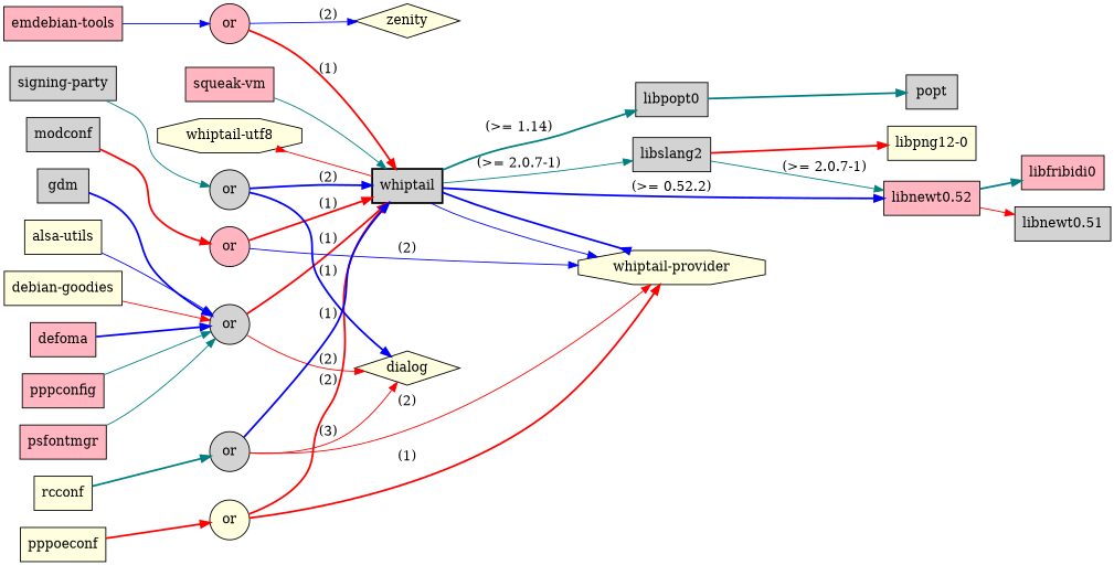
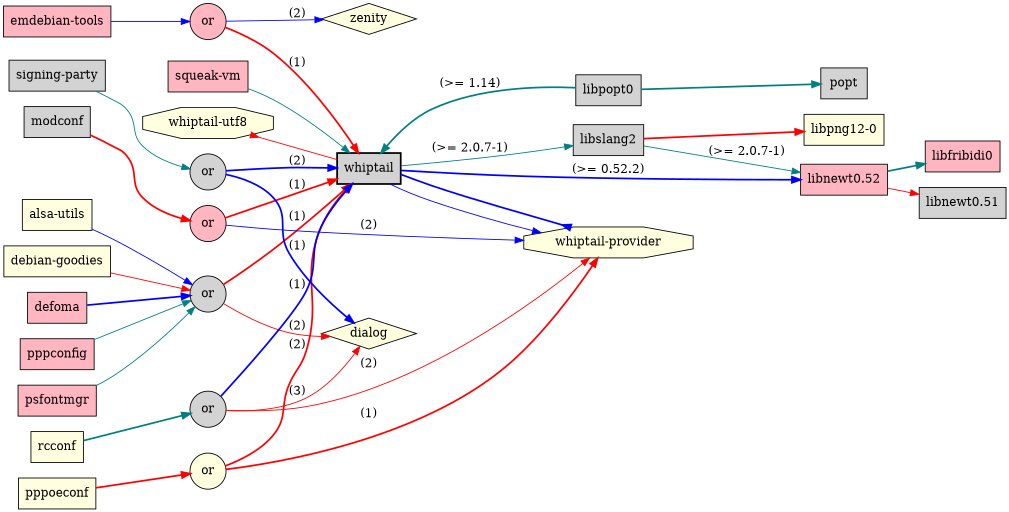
  digraph {
    rankdir=LR
    node [fillcolor=lightgrey shape=box style=filled]
    edge [color=red style=bold]
    whiptail [style="setlinewidth(2),filled"]
    "libnewt0.52" [fillcolor=lightpink]
    libslang2
    libpopt0
    "whiptail-provider" [fillcolor=lightyellow shape=octagon]
    libfribidi0 [fillcolor=lightpink]
    "libnewt0.51"
    "libpng12-0" [fillcolor=lightyellow]
    popt
    "whiptail-utf8" [fillcolor=lightyellow shape=octagon]
    n11 [label=or shape=circle]
    dialog [fillcolor=lightyellow shape=diamond]
    "alsa-utils" [fillcolor=lightyellow]
    "debian-goodies" [fillcolor=lightyellow]
    defoma [fillcolor=lightpink]
    n16 [fillcolor=lightpink label=or shape=circle]
    zenity [fillcolor=lightyellow shape=diamond]
    "emdebian-tools" [fillcolor=lightpink]
    n19 [fillcolor=lightpink label=or shape=circle]
    modconf
    pppconfig [fillcolor=lightpink]
    n22 [fillcolor=lightyellow label=or shape=circle]
    pppoeconf [fillcolor=lightyellow]
    psfontmgr [fillcolor=lightpink]
    n25 [label=or shape=circle]
    rcconf [fillcolor=lightyellow]
    "squeak-vm" [fillcolor=lightpink]
-   gdm
    n29 [label=or shape=circle]
    "signing-party"
    whiptail -> "libnewt0.52" [color=blue label="(>= 0.52.2)"]
    whiptail -> libslang2 [color=teal label="(>= 2.0.7-1)" style=solid]
-   whiptail -> libpopt0 [color=teal label="(>= 1.14)"]
+   libpopt0 -> whiptail [color=teal label="(>= 1.14)"]
    whiptail -> "whiptail-provider" [color=blue style=solid]
    "libnewt0.52" -> libfribidi0 [color=teal]
    "libnewt0.52" -> "libnewt0.51" [style=solid]
    libslang2 -> "libnewt0.52" [color=teal label="(>= 2.0.7-1)" style=solid]
    libslang2 -> "libpng12-0"
    libpopt0 -> popt [color=teal]
    "whiptail-provider" -> whiptail [arrowtail=inv color=blue dir=back]
    "whiptail-utf8" -> whiptail [arrowtail=inv dir=back style=solid]
    n11 -> whiptail [label="(1)"]
    n11 -> dialog [label="(2)" style=solid]
    "alsa-utils" -> n11 [color=blue style=solid]
    "debian-goodies" -> n11 [style=solid]
    defoma -> n11 [color=blue]
    n16 -> whiptail [label="(1)"]
    n16 -> zenity [color=blue label="(2)" style=solid]
    "emdebian-tools" -> n16 [color=blue style=solid]
    n19 -> whiptail [label="(1)"]
    n19 -> "whiptail-provider" [color=blue label="(2)" style=solid]
    modconf -> n19
    pppconfig -> n11 [color=teal style=solid]
    n22 -> whiptail [label="(2)"]
    n22 -> "whiptail-provider" [label="(1)"]
    pppoeconf -> n22
    psfontmgr -> n11 [color=teal style=solid]
    n25 -> whiptail [color=blue label="(1)"]
    n25 -> "whiptail-provider" [label="(2)" style=solid]
    n25 -> dialog [label="(3)" style=solid]
    rcconf -> n25 [color=teal]
    "squeak-vm" -> whiptail [color=teal style=solid]
-   gdm -> n11 [color=blue]
    n29 -> whiptail [color=blue label="(2)"]
    n29 -> dialog [color=blue label="(1)"]
    "signing-party" -> n29 [color=teal style=solid]
  }
